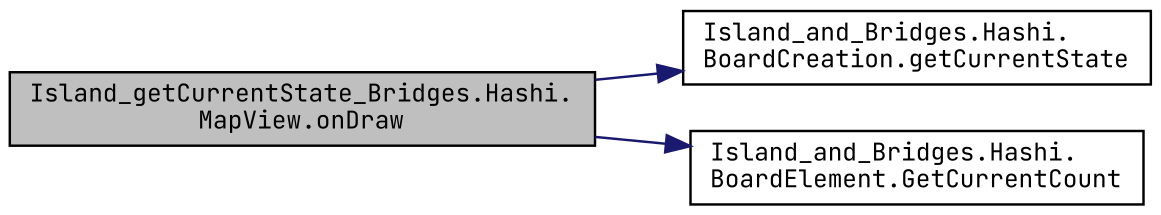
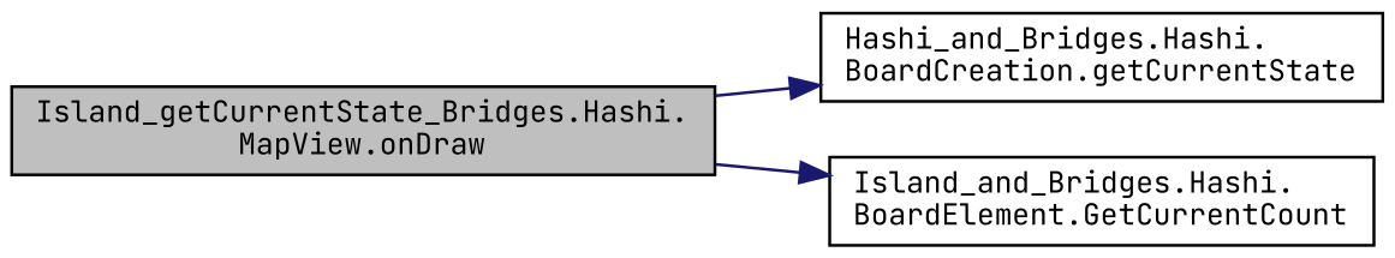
  digraph {
    fontname="JetBrains Mono"
    rankdir=LR
    node [color=black fillcolor=white fontname="JetBrains Mono" fontsize=10 shape=record style=filled]
    edge [color=midnightblue fontname="JetBrains Mono" fontsize=10 labelfontname=Helvetica labelfontsize=10 style=solid]
    n1 [fillcolor=grey75 fontcolor=black height=0.2 label="Island_getCurrentState_Bridges.Hashi.\lMapView.onDraw" width=0.4]
-   n2 [height=0.2 label="Island_and_Bridges.Hashi.\lBoardCreation.getCurrentState" width=0.4]
+   n2 [height=0.2 label="Hashi_and_Bridges.Hashi.\lBoardCreation.getCurrentState" width=0.4]
    n3 [height=0.2 label="Island_and_Bridges.Hashi.\lBoardElement.GetCurrentCount" width=0.4]
    n1 -> n2
    n1 -> n3
  }
